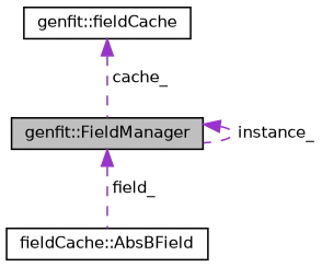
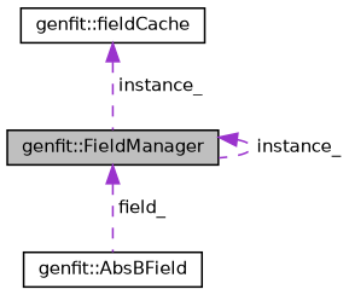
  digraph {
    node [color=black fillcolor=white fontname=Helvetica fontsize=10 shape=record style=filled]
    edge [color=darkorchid3 dir=back fontname=Helvetica fontsize=10 labelfontname=Helvetica labelfontsize=10 style=dashed]
    n1 [fillcolor=grey75 fontcolor=black height=0.2 label="genfit::FieldManager" width=0.4]
-   n2 [height=0.2 label="fieldCache::AbsBField" width=0.4]
+   n2 [height=0.2 label="genfit::AbsBField" width=0.4]
    n3 [height=0.2 label="genfit::fieldCache" width=0.4]
    n1 -> n1 [label=" instance_"]
    n1 -> n2 [label=" field_"]
-   n3 -> n1 [label=" cache_"]
+   n3 -> n1 [label=" instance_"]
  }
